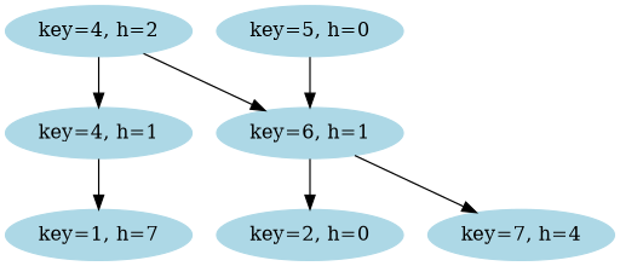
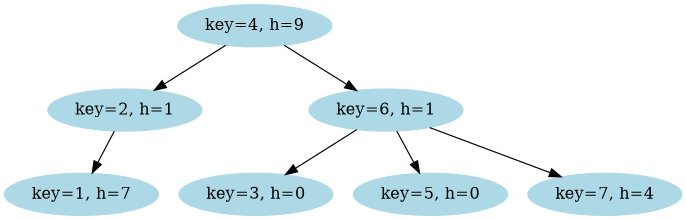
  digraph {
    node [color=lightblue style=filled]
-   n1 [label="key=4, h=2"]
-   n2 [label="key=4, h=1"]
+   n1 [label="key=4, h=9"]
+   n2 [label="key=2, h=1"]
    n3 [label="key=6, h=1"]
    n4 [label="key=1, h=7"]
-   n5 [label="key=2, h=0"]
+   n5 [label="key=3, h=0"]
    n6 [label="key=5, h=0"]
    n7 [label="key=7, h=4"]
    n1 -> n2
    n1 -> n3
    n2 -> n4
    n3 -> n5
-   n6 -> n3
+   n3 -> n6
    n3 -> n7
  }
